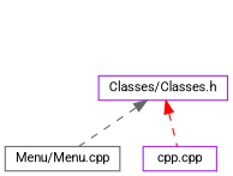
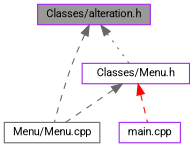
  digraph {
    fontname=Roboto
    node [color=purple fillcolor=white fontname=Roboto fontsize=10 shape=box style=filled]
    edge [color=gray40 dir=back fontname=Roboto fontsize=10 labelfontname=Helvetica labelfontsize=10 style=dashed]
+   n1 [fillcolor=grey60 fontcolor=black height=0.2 label="Classes/alteration.h" width=0.4]
    n2 [color=gray40 height=0.2 label="Menu/Menu.cpp" width=0.4]
-   n3 [height=0.2 label="Classes/Classes.h" width=0.4]
-   n4 [height=0.2 label="cpp.cpp" width=0.4]
+   n3 [height=0.2 label="Classes/Menu.h" width=0.4]
+   n4 [height=0.2 label="main.cpp" width=0.4]
+   n1 -> n2
+   n1 -> n3 [style=dotted]
    n3 -> n2
    n3 -> n4 [color=red]
  }
